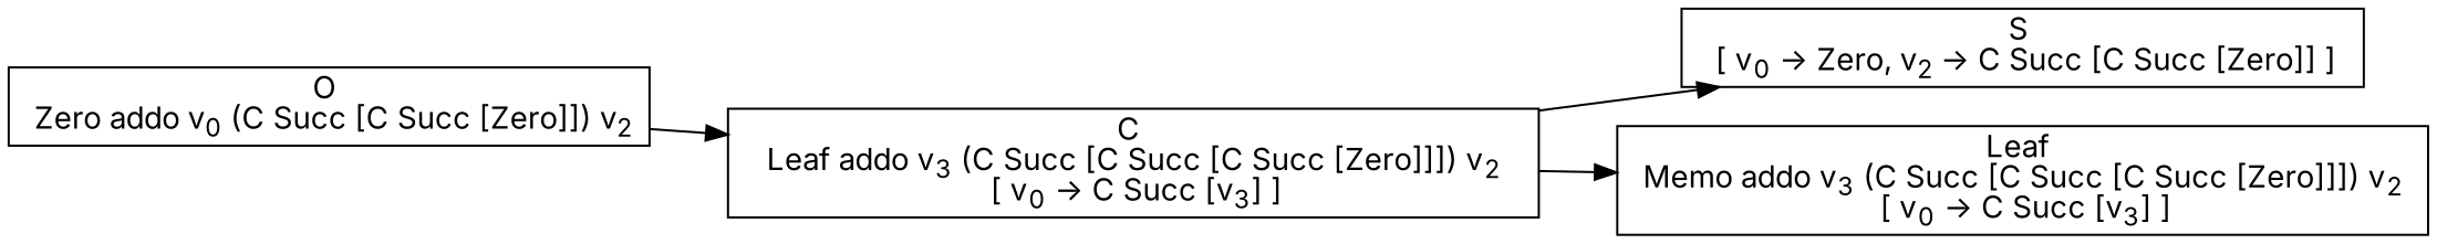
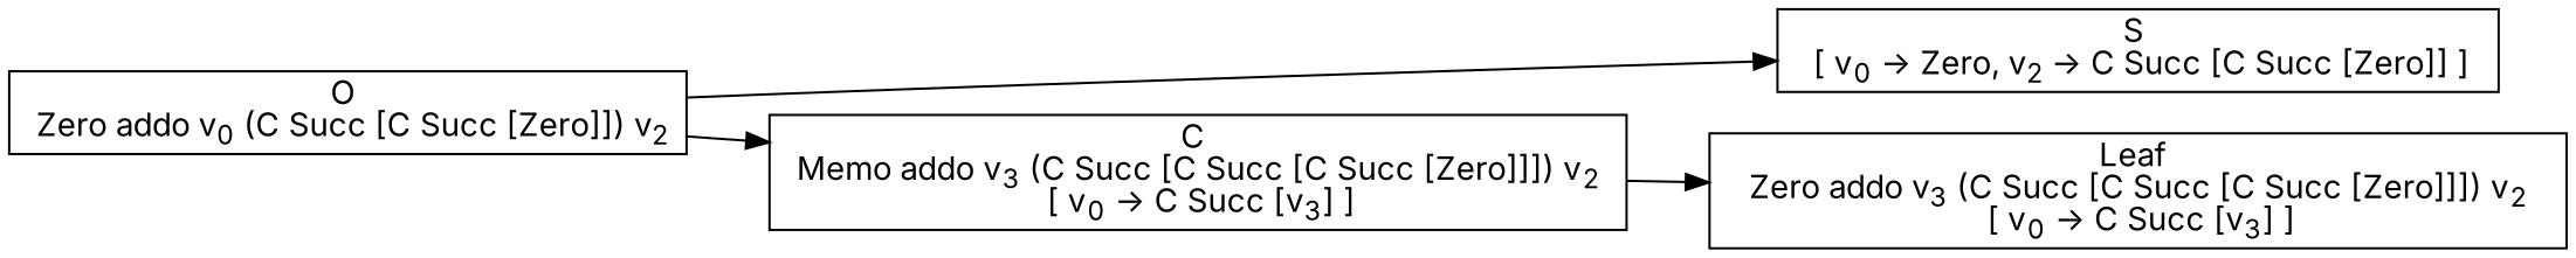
  digraph {
    fontname=Inter
    rankdir=LR
    node [fillcolor=white fontname=Inter shape=box style=filled]
    edge [fontname=Inter]
    n1 [label=<O <BR/> Zero addo v<SUB>0</SUB> (C Succ [C Succ [Zero]]) v<SUB>2</SUB>>]
    n2 [label=<S <BR/>  [ v<SUB>0</SUB> &rarr; Zero, v<SUB>2</SUB> &rarr; C Succ [C Succ [Zero]] ] >]
-   n3 [label=<C <BR/> Leaf addo v<SUB>3</SUB> (C Succ [C Succ [C Succ [Zero]]]) v<SUB>2</SUB> <BR/>  [ v<SUB>0</SUB> &rarr; C Succ [v<SUB>3</SUB>] ] >]
-   n4 [label=<Leaf <BR/> Memo addo v<SUB>3</SUB> (C Succ [C Succ [C Succ [Zero]]]) v<SUB>2</SUB> <BR/>  [ v<SUB>0</SUB> &rarr; C Succ [v<SUB>3</SUB>] ] >]
-   n3 -> n2
+   n3 [label=<C <BR/> Memo addo v<SUB>3</SUB> (C Succ [C Succ [C Succ [Zero]]]) v<SUB>2</SUB> <BR/>  [ v<SUB>0</SUB> &rarr; C Succ [v<SUB>3</SUB>] ] >]
+   n4 [label=<Leaf <BR/> Zero addo v<SUB>3</SUB> (C Succ [C Succ [C Succ [Zero]]]) v<SUB>2</SUB> <BR/>  [ v<SUB>0</SUB> &rarr; C Succ [v<SUB>3</SUB>] ] >]
+   n1 -> n2
    n1 -> n3
    n3 -> n4
  }
